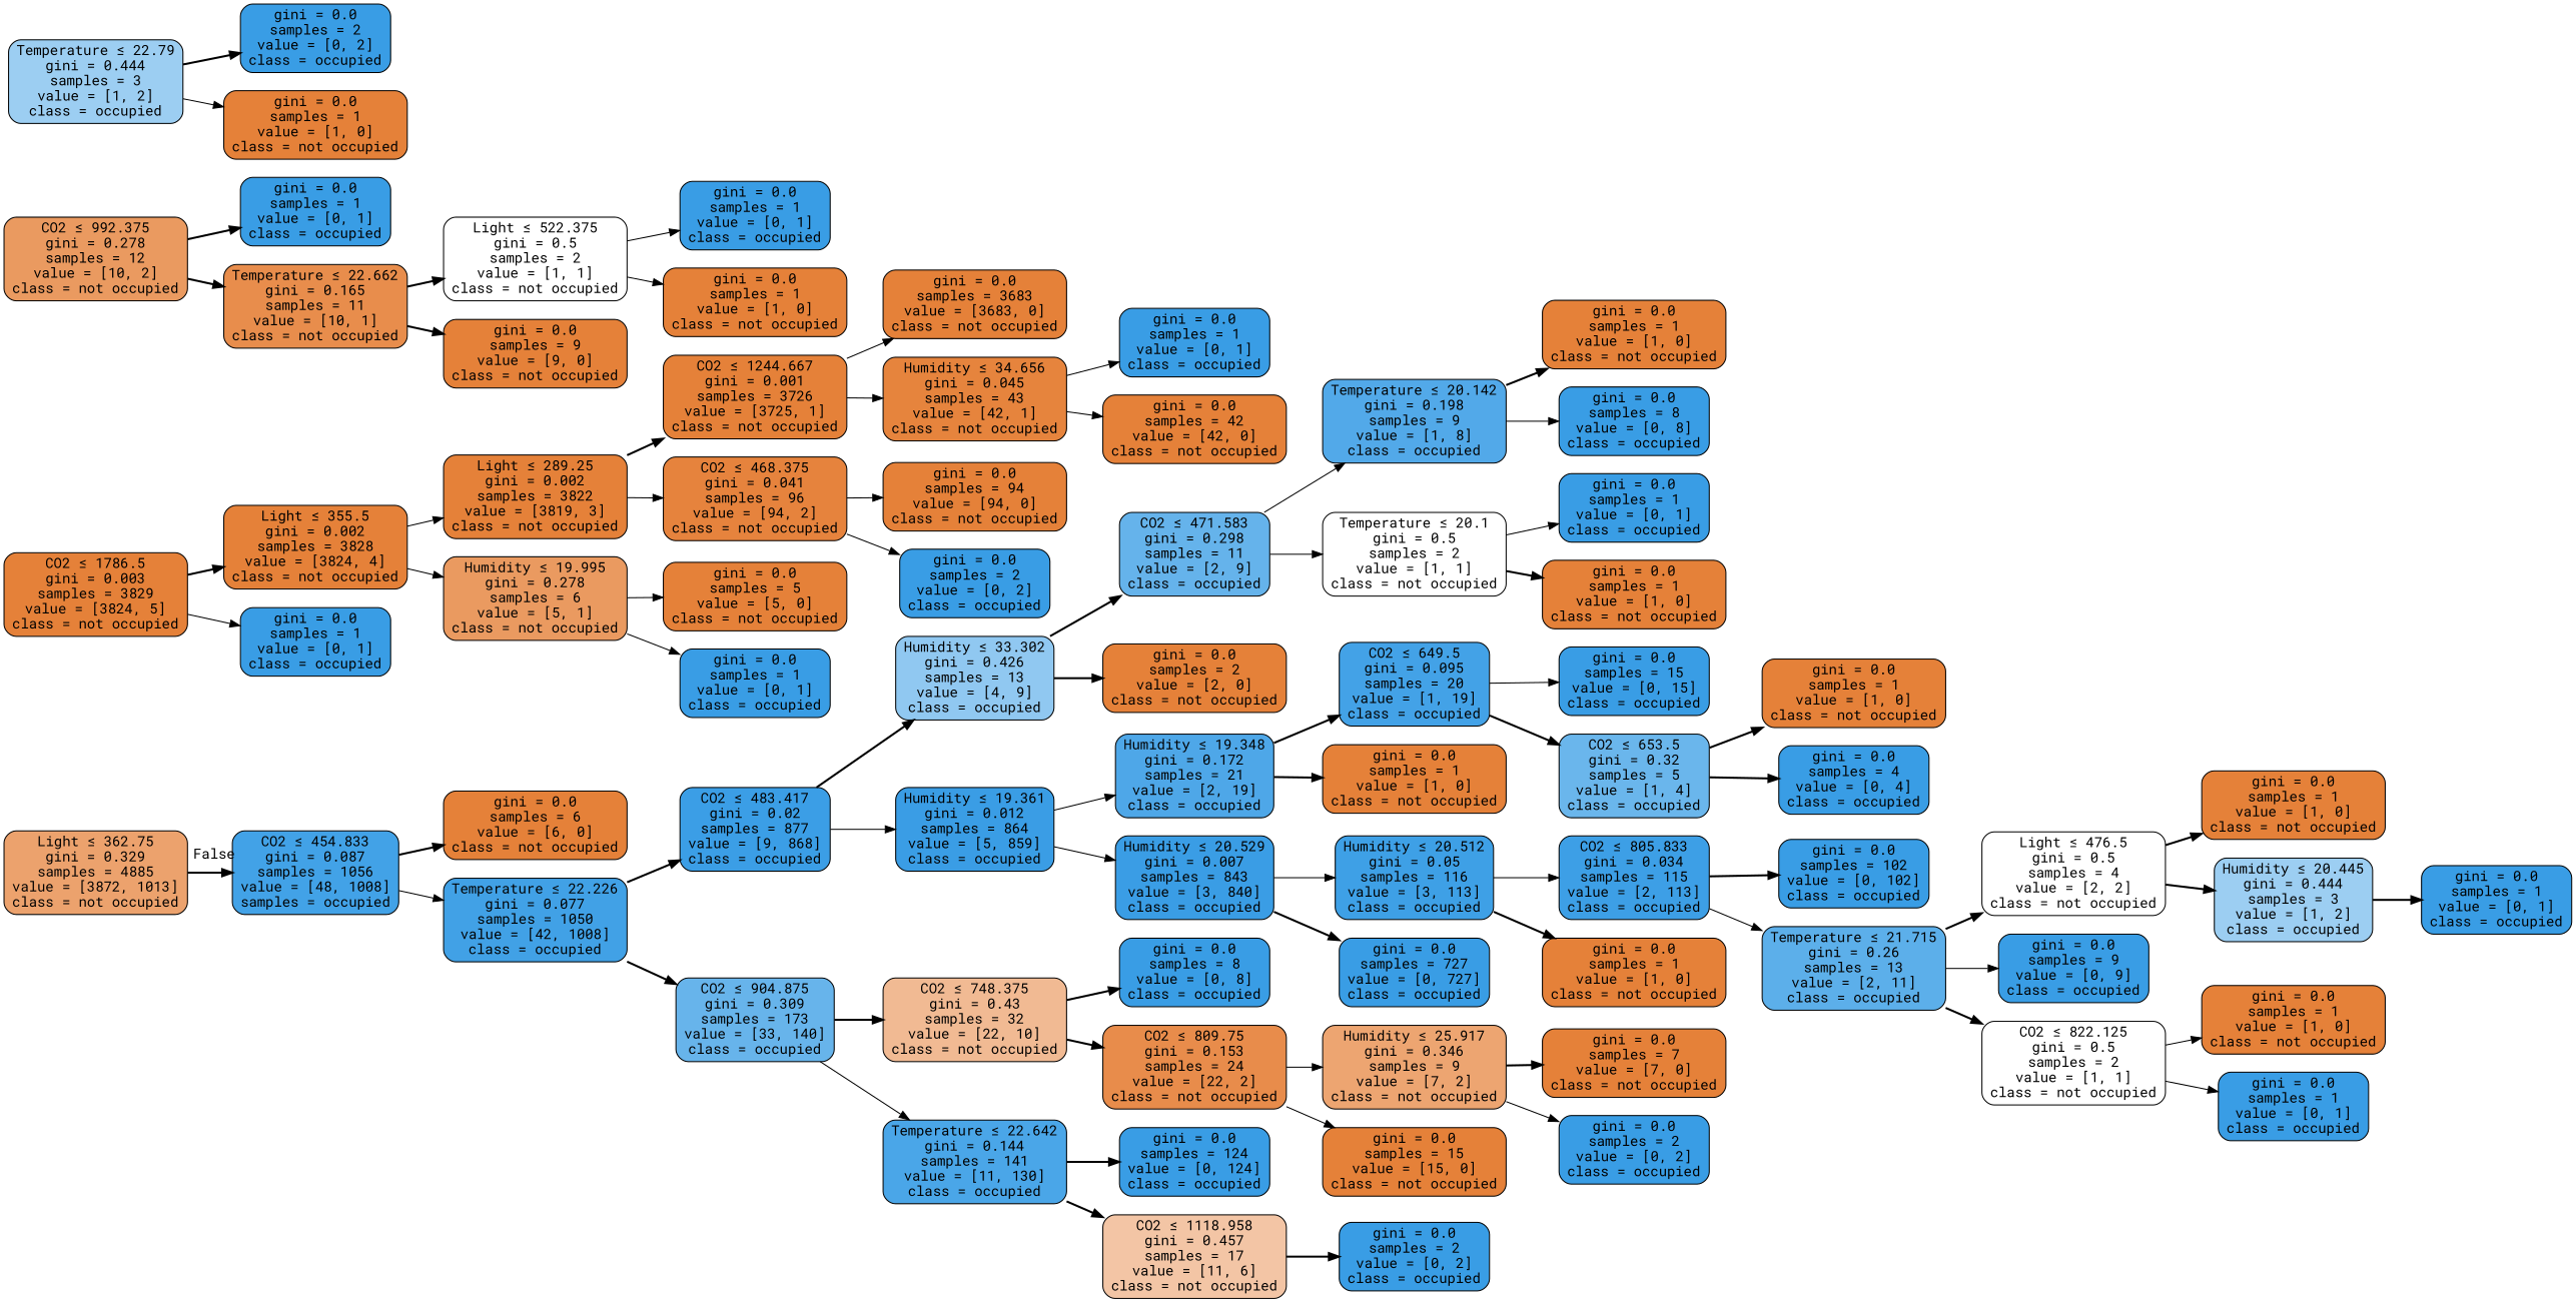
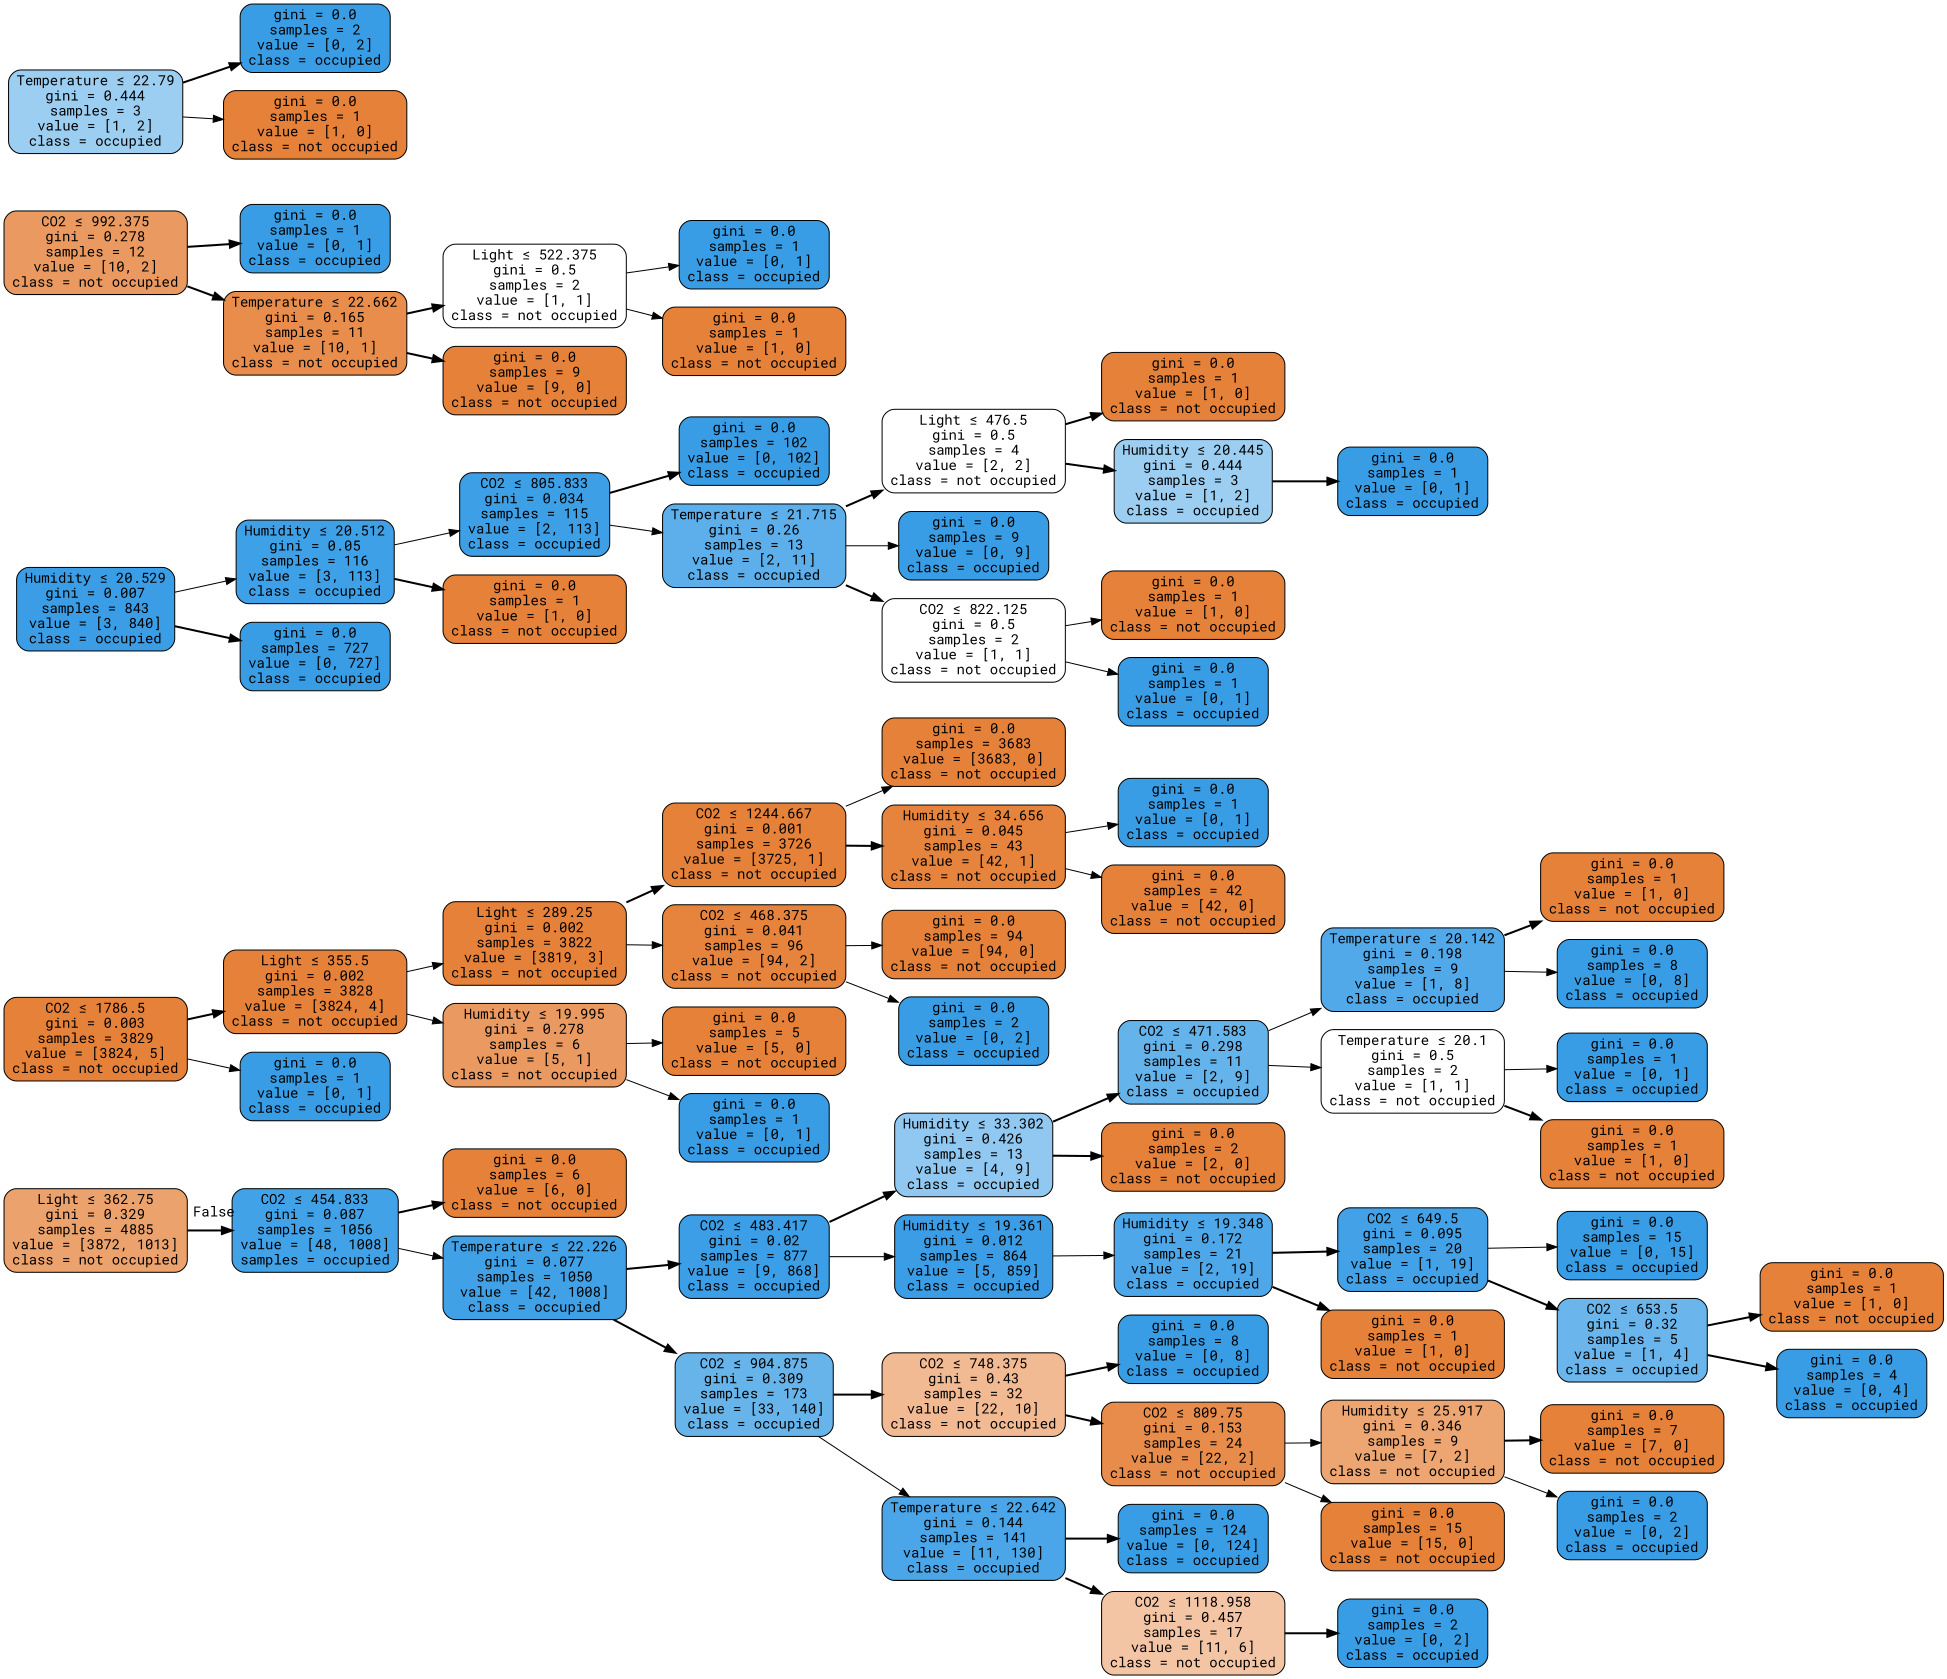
  digraph {
    fontname="Roboto Mono"
    rankdir=LR
    node [color=black fillcolor="#e58139ff" fontname="Roboto Mono" shape=box style="filled, rounded"]
    edge [fontname="Roboto Mono" style=bold]
    n1 [fillcolor="#e58139bc" label=<Light &le; 362.75<br/>gini = 0.329<br/>samples = 4885<br/>value = [3872, 1013]<br/>class = not occupied>]
    n2 [fillcolor="#399de5f3" label=<CO2 &le; 454.833<br/>gini = 0.087<br/>samples = 1056<br/>value = [48, 1008]<br/>samples = occupied>]
    n3 [label=<CO2 &le; 1786.5<br/>gini = 0.003<br/>samples = 3829<br/>value = [3824, 5]<br/>class = not occupied>]
    n4 [label=<Light &le; 355.5<br/>gini = 0.002<br/>samples = 3828<br/>value = [3824, 4]<br/>class = not occupied>]
    n5 [fillcolor="#399de5ff" label=<gini = 0.0<br/>samples = 1<br/>value = [0, 1]<br/>class = occupied>]
    n6 [label=<gini = 0.0<br/>samples = 6<br/>value = [6, 0]<br/>class = not occupied>]
    n7 [fillcolor="#399de5f4" label=<Temperature &le; 22.226<br/>gini = 0.077<br/>samples = 1050<br/>value = [42, 1008]<br/>class = occupied>]
    n8 [label=<Light &le; 289.25<br/>gini = 0.002<br/>samples = 3822<br/>value = [3819, 3]<br/>class = not occupied>]
    n9 [fillcolor="#e58139cc" label=<Humidity &le; 19.995<br/>gini = 0.278<br/>samples = 6<br/>value = [5, 1]<br/>class = not occupied>]
    n10 [label=<CO2 &le; 1244.667<br/>gini = 0.001<br/>samples = 3726<br/>value = [3725, 1]<br/>class = not occupied>]
    n11 [fillcolor="#e58139fa" label=<CO2 &le; 468.375<br/>gini = 0.041<br/>samples = 96<br/>value = [94, 2]<br/>class = not occupied>]
    n12 [label=<gini = 0.0<br/>samples = 5<br/>value = [5, 0]<br/>class = not occupied>]
    n13 [fillcolor="#399de5ff" label=<gini = 0.0<br/>samples = 1<br/>value = [0, 1]<br/>class = occupied>]
    n14 [label=<gini = 0.0<br/>samples = 3683<br/>value = [3683, 0]<br/>class = not occupied>]
    n15 [fillcolor="#e58139f9" label=<Humidity &le; 34.656<br/>gini = 0.045<br/>samples = 43<br/>value = [42, 1]<br/>class = not occupied>]
    n16 [label=<gini = 0.0<br/>samples = 94<br/>value = [94, 0]<br/>class = not occupied>]
    n17 [fillcolor="#399de5ff" label=<gini = 0.0<br/>samples = 2<br/>value = [0, 2]<br/>class = occupied>]
    n18 [fillcolor="#399de5ff" label=<gini = 0.0<br/>samples = 1<br/>value = [0, 1]<br/>class = occupied>]
    n19 [label=<gini = 0.0<br/>samples = 42<br/>value = [42, 0]<br/>class = not occupied>]
    n20 [fillcolor="#399de5fc" label=<CO2 &le; 483.417<br/>gini = 0.02<br/>samples = 877<br/>value = [9, 868]<br/>class = occupied>]
    n21 [fillcolor="#399de5c3" label=<CO2 &le; 904.875<br/>gini = 0.309<br/>samples = 173<br/>value = [33, 140]<br/>class = occupied>]
    n22 [fillcolor="#399de58e" label=<Humidity &le; 33.302<br/>gini = 0.426<br/>samples = 13<br/>value = [4, 9]<br/>class = occupied>]
    n23 [fillcolor="#399de5fe" label=<Humidity &le; 19.361<br/>gini = 0.012<br/>samples = 864<br/>value = [5, 859]<br/>class = occupied>]
    n24 [fillcolor="#e581398b" label=<CO2 &le; 748.375<br/>gini = 0.43<br/>samples = 32<br/>value = [22, 10]<br/>class = not occupied>]
    n25 [fillcolor="#399de5e9" label=<Temperature &le; 22.642<br/>gini = 0.144<br/>samples = 141<br/>value = [11, 130]<br/>class = occupied>]
    n26 [fillcolor="#399de5c6" label=<CO2 &le; 471.583<br/>gini = 0.298<br/>samples = 11<br/>value = [2, 9]<br/>class = occupied>]
    n27 [label=<gini = 0.0<br/>samples = 2<br/>value = [2, 0]<br/>class = not occupied>]
    n28 [fillcolor="#399de5e4" label=<Humidity &le; 19.348<br/>gini = 0.172<br/>samples = 21<br/>value = [2, 19]<br/>class = occupied>]
    n29 [fillcolor="#399de5fe" label=<Humidity &le; 20.529<br/>gini = 0.007<br/>samples = 843<br/>value = [3, 840]<br/>class = occupied>]
    n30 [fillcolor="#399de5df" label=<Temperature &le; 20.142<br/>gini = 0.198<br/>samples = 9<br/>value = [1, 8]<br/>class = occupied>]
    n31 [fillcolor="#e5813900" label=<Temperature &le; 20.1<br/>gini = 0.5<br/>samples = 2<br/>value = [1, 1]<br/>class = not occupied>]
    n32 [label=<gini = 0.0<br/>samples = 1<br/>value = [1, 0]<br/>class = not occupied>]
    n33 [fillcolor="#399de5ff" label=<gini = 0.0<br/>samples = 8<br/>value = [0, 8]<br/>class = occupied>]
    n34 [fillcolor="#399de5ff" label=<gini = 0.0<br/>samples = 1<br/>value = [0, 1]<br/>class = occupied>]
    n35 [label=<gini = 0.0<br/>samples = 1<br/>value = [1, 0]<br/>class = not occupied>]
    n36 [fillcolor="#399de5f2" label=<CO2 &le; 649.5<br/>gini = 0.095<br/>samples = 20<br/>value = [1, 19]<br/>class = occupied>]
    n37 [label=<gini = 0.0<br/>samples = 1<br/>value = [1, 0]<br/>class = not occupied>]
    n38 [fillcolor="#399de5f8" label=<Humidity &le; 20.512<br/>gini = 0.05<br/>samples = 116<br/>value = [3, 113]<br/>class = occupied>]
    n39 [fillcolor="#399de5ff" label=<gini = 0.0<br/>samples = 727<br/>value = [0, 727]<br/>class = occupied>]
    n40 [fillcolor="#399de5ff" label=<gini = 0.0<br/>samples = 15<br/>value = [0, 15]<br/>class = occupied>]
    n41 [fillcolor="#399de5bf" label=<CO2 &le; 653.5<br/>gini = 0.32<br/>samples = 5<br/>value = [1, 4]<br/>class = occupied>]
    n42 [label=<gini = 0.0<br/>samples = 1<br/>value = [1, 0]<br/>class = not occupied>]
    n43 [fillcolor="#399de5ff" label=<gini = 0.0<br/>samples = 4<br/>value = [0, 4]<br/>class = occupied>]
    n44 [fillcolor="#399de5fa" label=<CO2 &le; 805.833<br/>gini = 0.034<br/>samples = 115<br/>value = [2, 113]<br/>class = occupied>]
    n45 [label=<gini = 0.0<br/>samples = 1<br/>value = [1, 0]<br/>class = not occupied>]
    n46 [fillcolor="#399de5ff" label=<gini = 0.0<br/>samples = 102<br/>value = [0, 102]<br/>class = occupied>]
    n47 [fillcolor="#399de5d1" label=<Temperature &le; 21.715<br/>gini = 0.26<br/>samples = 13<br/>value = [2, 11]<br/>class = occupied>]
    n48 [fillcolor="#e5813900" label=<Light &le; 476.5<br/>gini = 0.5<br/>samples = 4<br/>value = [2, 2]<br/>class = not occupied>]
    n49 [fillcolor="#399de5ff" label=<gini = 0.0<br/>samples = 9<br/>value = [0, 9]<br/>class = occupied>]
    n50 [fillcolor="#e5813900" label=<CO2 &le; 822.125<br/>gini = 0.5<br/>samples = 2<br/>value = [1, 1]<br/>class = not occupied>]
    n51 [label=<gini = 0.0<br/>samples = 1<br/>value = [1, 0]<br/>class = not occupied>]
    n52 [fillcolor="#399de57f" label=<Humidity &le; 20.445<br/>gini = 0.444<br/>samples = 3<br/>value = [1, 2]<br/>class = occupied>]
    n53 [fillcolor="#399de5ff" label=<gini = 0.0<br/>samples = 1<br/>value = [0, 1]<br/>class = occupied>]
    n54 [label=<gini = 0.0<br/>samples = 1<br/>value = [1, 0]<br/>class = not occupied>]
    n55 [fillcolor="#399de5ff" label=<gini = 0.0<br/>samples = 1<br/>value = [0, 1]<br/>class = occupied>]
    n56 [fillcolor="#399de5ff" label=<gini = 0.0<br/>samples = 8<br/>value = [0, 8]<br/>class = occupied>]
    n57 [fillcolor="#e58139e8" label=<CO2 &le; 809.75<br/>gini = 0.153<br/>samples = 24<br/>value = [22, 2]<br/>class = not occupied>]
    n58 [fillcolor="#399de5ff" label=<gini = 0.0<br/>samples = 124<br/>value = [0, 124]<br/>class = occupied>]
    n59 [fillcolor="#e5813974" label=<CO2 &le; 1118.958<br/>gini = 0.457<br/>samples = 17<br/>value = [11, 6]<br/>class = not occupied>]
    n60 [fillcolor="#e58139b6" label=<Humidity &le; 25.917<br/>gini = 0.346<br/>samples = 9<br/>value = [7, 2]<br/>class = not occupied>]
    n61 [label=<gini = 0.0<br/>samples = 15<br/>value = [15, 0]<br/>class = not occupied>]
    n62 [label=<gini = 0.0<br/>samples = 7<br/>value = [7, 0]<br/>class = not occupied>]
    n63 [fillcolor="#399de5ff" label=<gini = 0.0<br/>samples = 2<br/>value = [0, 2]<br/>class = occupied>]
    n64 [fillcolor="#399de5ff" label=<gini = 0.0<br/>samples = 2<br/>value = [0, 2]<br/>class = occupied>]
    n65 [fillcolor="#e58139cc" label=<CO2 &le; 992.375<br/>gini = 0.278<br/>samples = 12<br/>value = [10, 2]<br/>class = not occupied>]
    n66 [fillcolor="#399de5ff" label=<gini = 0.0<br/>samples = 1<br/>value = [0, 1]<br/>class = occupied>]
    n67 [fillcolor="#e58139e6" label=<Temperature &le; 22.662<br/>gini = 0.165<br/>samples = 11<br/>value = [10, 1]<br/>class = not occupied>]
    n68 [fillcolor="#399de57f" label=<Temperature &le; 22.79<br/>gini = 0.444<br/>samples = 3<br/>value = [1, 2]<br/>class = occupied>]
    n69 [fillcolor="#399de5ff" label=<gini = 0.0<br/>samples = 2<br/>value = [0, 2]<br/>class = occupied>]
    n70 [label=<gini = 0.0<br/>samples = 1<br/>value = [1, 0]<br/>class = not occupied>]
    n71 [fillcolor="#e5813900" label=<Light &le; 522.375<br/>gini = 0.5<br/>samples = 2<br/>value = [1, 1]<br/>class = not occupied>]
    n72 [label=<gini = 0.0<br/>samples = 9<br/>value = [9, 0]<br/>class = not occupied>]
    n73 [fillcolor="#399de5ff" label=<gini = 0.0<br/>samples = 1<br/>value = [0, 1]<br/>class = occupied>]
    n74 [label=<gini = 0.0<br/>samples = 1<br/>value = [1, 0]<br/>class = not occupied>]
    n1 -> n2 [headlabel=False labelangle=-45 labeldistance=2.5]
    n2 -> n6
    n2 -> n7 [style=solid]
    n3 -> n4
    n3 -> n5 [style=solid]
    n4 -> n8 [style=solid]
    n4 -> n9 [style=solid]
    n7 -> n20
    n7 -> n21
    n8 -> n10
    n8 -> n11 [style=solid]
    n9 -> n12 [style=solid]
    n9 -> n13 [style=solid]
    n10 -> n14 [style=solid]
-   n10 -> n15 [style=solid]
+   n10 -> n15
    n11 -> n16 [style=solid]
    n11 -> n17 [style=solid]
    n15 -> n18 [style=solid]
    n15 -> n19 [style=solid]
    n20 -> n22
    n20 -> n23 [style=solid]
    n21 -> n24
    n21 -> n25 [style=solid]
    n22 -> n26
    n22 -> n27
    n23 -> n28 [style=solid]
-   n23 -> n29 [style=solid]
    n24 -> n56
    n24 -> n57
    n25 -> n58
    n25 -> n59
    n26 -> n30 [style=solid]
    n26 -> n31 [style=solid]
    n28 -> n36
    n28 -> n37
    n29 -> n38 [style=solid]
    n29 -> n39
    n30 -> n32
    n30 -> n33 [style=solid]
    n31 -> n34 [style=solid]
    n31 -> n35
    n36 -> n40 [style=solid]
    n36 -> n41
    n38 -> n44 [style=solid]
    n38 -> n45
    n41 -> n42
    n41 -> n43
    n44 -> n46
    n44 -> n47 [style=solid]
    n47 -> n48
    n47 -> n49 [style=solid]
    n47 -> n50
    n48 -> n51
    n48 -> n52
    n50 -> n54 [style=solid]
    n50 -> n55 [style=solid]
    n52 -> n53
    n57 -> n60 [style=solid]
    n57 -> n61 [style=solid]
    n59 -> n64
    n60 -> n62
    n60 -> n63 [style=solid]
    n65 -> n66
    n65 -> n67
    n67 -> n71
    n67 -> n72
    n68 -> n69
    n68 -> n70 [style=solid]
    n71 -> n73 [style=solid]
    n71 -> n74 [style=solid]
  }
